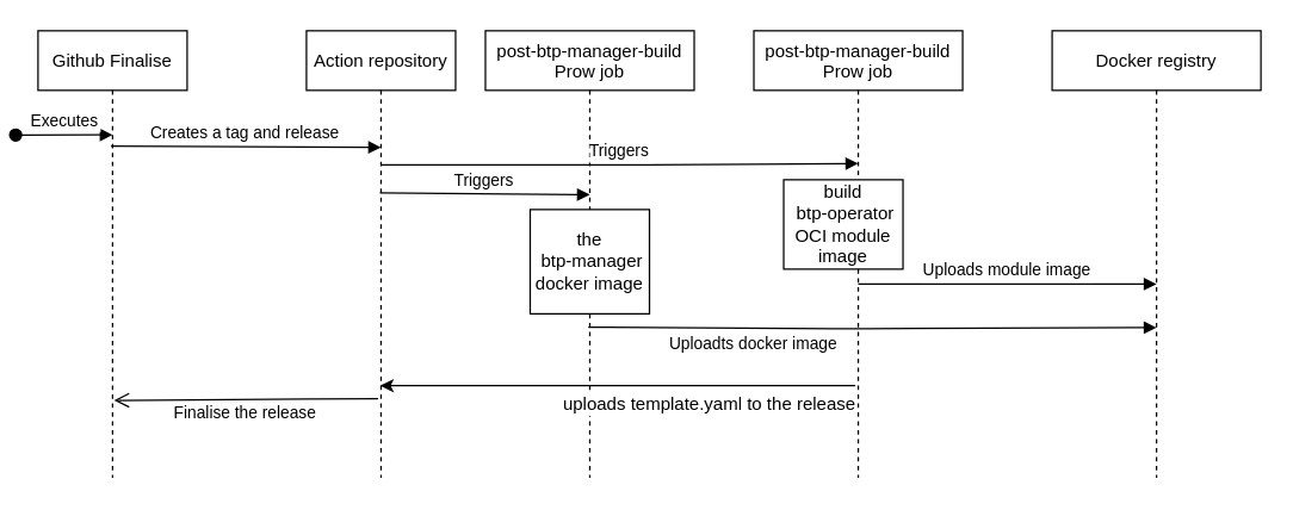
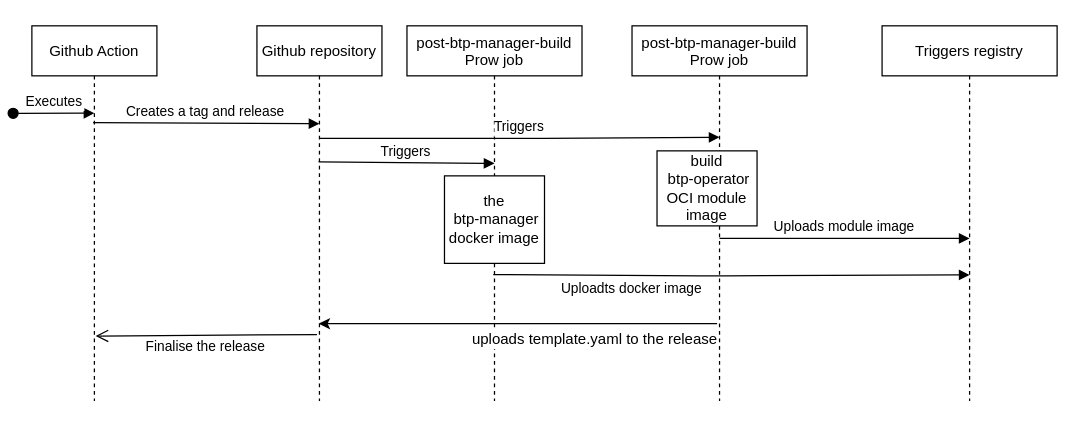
  <mxCell id="0" />
  <mxCell id="1" parent="0" />
- <mxCell id="2" value="Github Finalise" style="shape=umlLifeline;perimeter=lifelinePerimeter;container=1;collapsible=0;recursiveResize=0;rounded=0;shadow=0;strokeWidth=1;" parent="1" vertex="1"><mxGeometry x="20" y="20" width="100" height="300" as="geometry" /></mxCell>
+ <mxCell id="2" value="Github Action" style="shape=umlLifeline;perimeter=lifelinePerimeter;container=1;collapsible=0;recursiveResize=0;rounded=0;shadow=0;strokeWidth=1;" parent="1" vertex="1"><mxGeometry x="20" y="20" width="100" height="300" as="geometry" /></mxCell>
  <mxCell id="3" value="Executes" style="verticalAlign=bottom;startArrow=oval;endArrow=block;startSize=8;shadow=0;strokeWidth=1;entryX=0.5;entryY=0.233;entryDx=0;entryDy=0;entryPerimeter=0;" parent="2" target="2" edge="1"><mxGeometry relative="1" as="geometry"><mxPoint x="-15" y="70" as="sourcePoint" /><mxPoint x="45" y="70" as="targetPoint" /></mxGeometry></mxCell>
- <mxCell id="4" value="Action repository" style="shape=umlLifeline;perimeter=lifelinePerimeter;container=1;collapsible=0;recursiveResize=0;rounded=0;shadow=0;strokeWidth=1;" parent="1" vertex="1"><mxGeometry x="200" y="20" width="100" height="300" as="geometry" /></mxCell>
+ <mxCell id="4" value="Github repository" style="shape=umlLifeline;perimeter=lifelinePerimeter;container=1;collapsible=0;recursiveResize=0;rounded=0;shadow=0;strokeWidth=1;" parent="1" vertex="1"><mxGeometry x="200" y="20" width="100" height="300" as="geometry" /></mxCell>
  <mxCell id="5" value="Finalise the release" style="verticalAlign=bottom;endArrow=open;endSize=8;exitX=0.48;exitY=0.823;shadow=0;strokeWidth=1;exitDx=0;exitDy=0;exitPerimeter=0;entryX=0.51;entryY=0.827;entryDx=0;entryDy=0;entryPerimeter=0;" parent="1" source="4" target="2" edge="1"><mxGeometry y="18" relative="1" as="geometry"><mxPoint x="75" y="266.9" as="targetPoint" /><mxPoint x="245" y="252" as="sourcePoint" /><mxPoint as="offset" /></mxGeometry></mxCell>
  <mxCell id="6" value="Creates a tag and release" style="verticalAlign=bottom;endArrow=block;entryX=0.5;entryY=0.261;shadow=0;strokeWidth=1;entryDx=0;entryDy=0;entryPerimeter=0;exitX=0.49;exitY=0.258;exitDx=0;exitDy=0;exitPerimeter=0;" parent="1" source="2" target="4" edge="1"><mxGeometry x="-0.002" relative="1" as="geometry"><mxPoint x="75" y="98.3" as="sourcePoint" /><mxPoint x="245" y="100" as="targetPoint" /><mxPoint as="offset" /></mxGeometry></mxCell>
  <mxCell id="7" value="post-btp-manager-build&#10;Prow job" style="shape=umlLifeline;perimeter=lifelinePerimeter;container=1;collapsible=0;recursiveResize=0;rounded=0;shadow=0;strokeWidth=1;" vertex="1" parent="1"><mxGeometry x="320" y="20" width="140" height="300" as="geometry" /></mxCell>
  <mxCell id="8" value="the&#10; btp-manager docker image" style="points=[];perimeter=orthogonalPerimeter;rounded=0;shadow=0;strokeWidth=1;horizontal=1;whiteSpace=wrap;" vertex="1" parent="7"><mxGeometry x="30" y="120" width="80" height="70" as="geometry" /></mxCell>
  <mxCell id="9" value="post-btp-manager-build&#10;Prow job" style="shape=umlLifeline;perimeter=lifelinePerimeter;container=1;collapsible=0;recursiveResize=0;rounded=0;shadow=0;strokeWidth=1;fontSize=12;" vertex="1" parent="1"><mxGeometry x="500" y="20" width="140" height="300" as="geometry" /></mxCell>
  <mxCell id="10" value="build&#10; btp-operator OCI module image" style="points=[];perimeter=orthogonalPerimeter;rounded=0;shadow=0;strokeWidth=1;whiteSpace=wrap;" vertex="1" parent="9"><mxGeometry x="20" y="100" width="80" height="60" as="geometry" /></mxCell>
- <mxCell id="11" value="Docker registry" style="shape=umlLifeline;perimeter=lifelinePerimeter;container=1;collapsible=0;recursiveResize=0;rounded=0;shadow=0;strokeWidth=1;" vertex="1" parent="1"><mxGeometry x="700" y="20" width="140" height="300" as="geometry" /></mxCell>
+ <mxCell id="11" value="Triggers registry" style="shape=umlLifeline;perimeter=lifelinePerimeter;container=1;collapsible=0;recursiveResize=0;rounded=0;shadow=0;strokeWidth=1;" vertex="1" parent="1"><mxGeometry x="700" y="20" width="140" height="300" as="geometry" /></mxCell>
  <mxCell id="12" value="Uploads module image" style="verticalAlign=bottom;endArrow=block;shadow=0;strokeWidth=1;" edge="1" parent="11"><mxGeometry relative="1" as="geometry"><mxPoint x="-130" y="170" as="sourcePoint" /><mxPoint x="70" y="170" as="targetPoint" /><Array as="points" /></mxGeometry></mxCell>
  <mxCell id="13" value="Triggers" style="verticalAlign=bottom;endArrow=block;shadow=0;strokeWidth=1;entryX=0.5;entryY=0.297;entryDx=0;entryDy=0;entryPerimeter=0;" edge="1" parent="1" target="9"><mxGeometry relative="1" as="geometry"><mxPoint x="250" y="110" as="sourcePoint" /><mxPoint x="393" y="110" as="targetPoint" /><Array as="points"><mxPoint x="420" y="110" /></Array></mxGeometry></mxCell>
  <mxCell id="14" value="Triggers" style="verticalAlign=bottom;endArrow=block;shadow=0;strokeWidth=1;exitX=0.493;exitY=0.363;exitDx=0;exitDy=0;exitPerimeter=0;" edge="1" parent="1" source="4"><mxGeometry relative="1" as="geometry"><mxPoint x="255" y="130" as="sourcePoint" /><mxPoint x="390" y="130" as="targetPoint" /></mxGeometry></mxCell>
  <mxCell id="15" value="Uploadts docker image" style="verticalAlign=bottom;endArrow=block;shadow=0;strokeWidth=1;entryX=0.5;entryY=0.664;entryDx=0;entryDy=0;entryPerimeter=0;exitX=0.493;exitY=0.663;exitDx=0;exitDy=0;exitPerimeter=0;" edge="1" parent="1" source="7" target="11"><mxGeometry x="-0.416" y="-20" relative="1" as="geometry"><mxPoint x="400" y="218.96" as="sourcePoint" /><mxPoint x="714.67" y="219.1" as="targetPoint" /><Array as="points"><mxPoint x="564.67" y="220" /></Array><mxPoint as="offset" /></mxGeometry></mxCell>
  <mxCell id="16" value="" style="endArrow=classic;html=1;rounded=0;strokeWidth=1;fontSize=12;exitX=0.486;exitY=0.794;exitDx=0;exitDy=0;exitPerimeter=0;" edge="1" parent="1" source="9" target="4"><mxGeometry width="50" height="50" relative="1" as="geometry"><mxPoint x="350" y="230" as="sourcePoint" /><mxPoint x="400" y="180" as="targetPoint" /></mxGeometry></mxCell>
  <mxCell id="17" value="uploads template.yaml to the release" style="edgeLabel;html=1;align=center;verticalAlign=middle;resizable=0;points=[];fontSize=12;" vertex="1" connectable="0" parent="16"><mxGeometry x="-0.124" y="-4" relative="1" as="geometry"><mxPoint x="41" y="16" as="offset" /></mxGeometry></mxCell>
